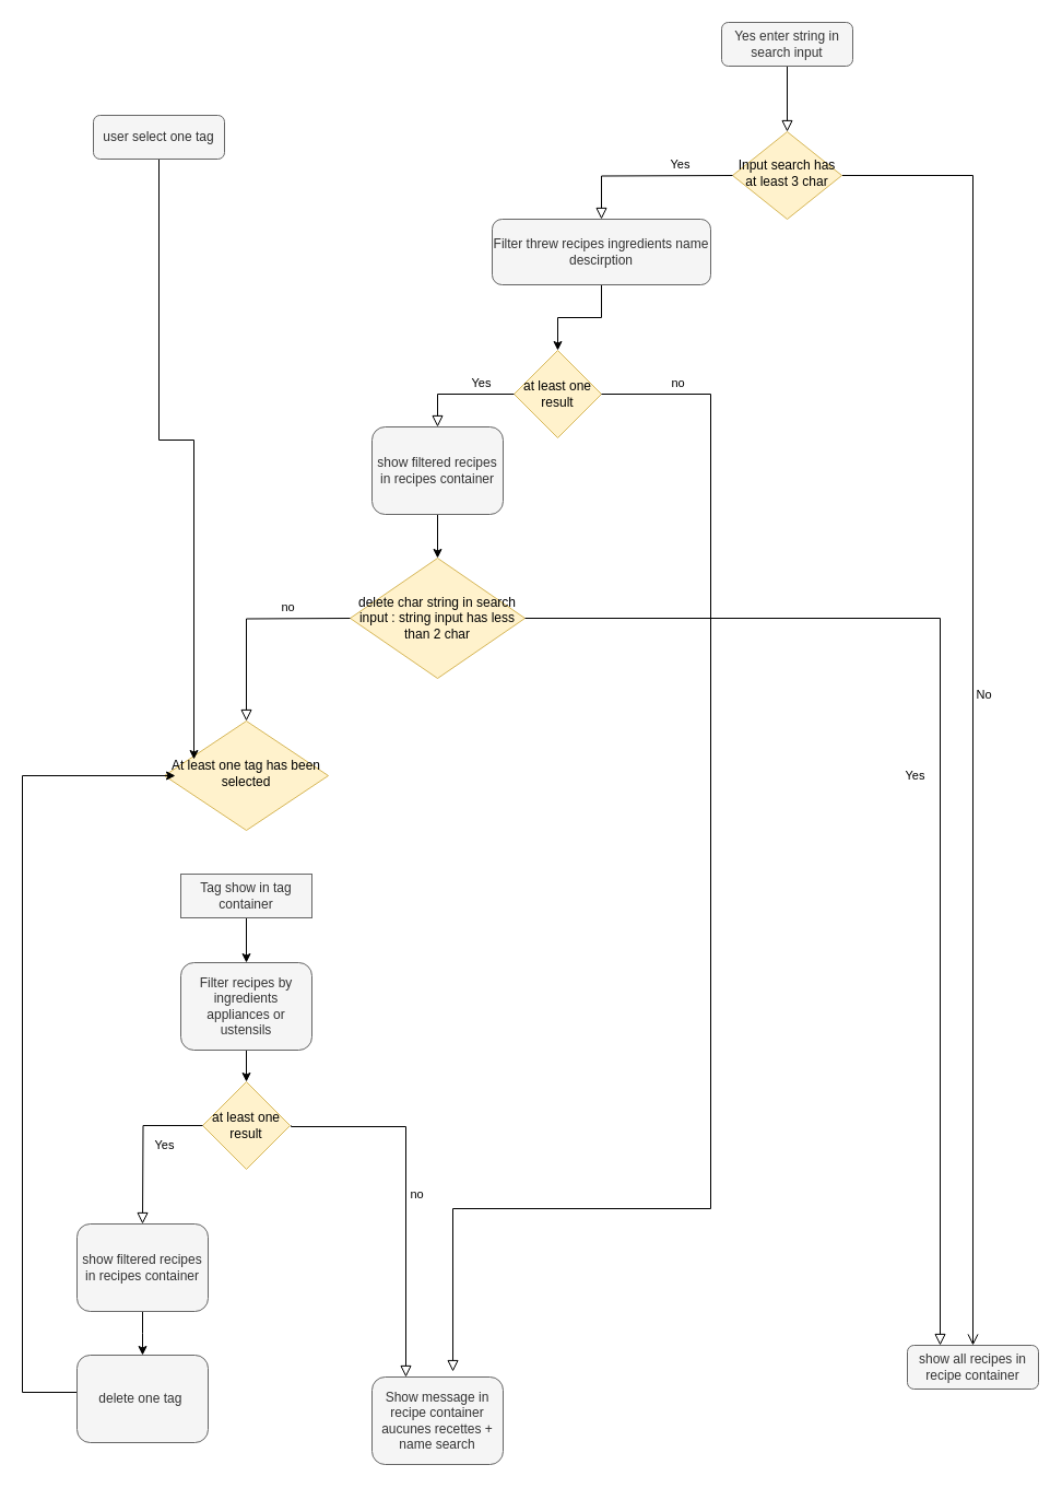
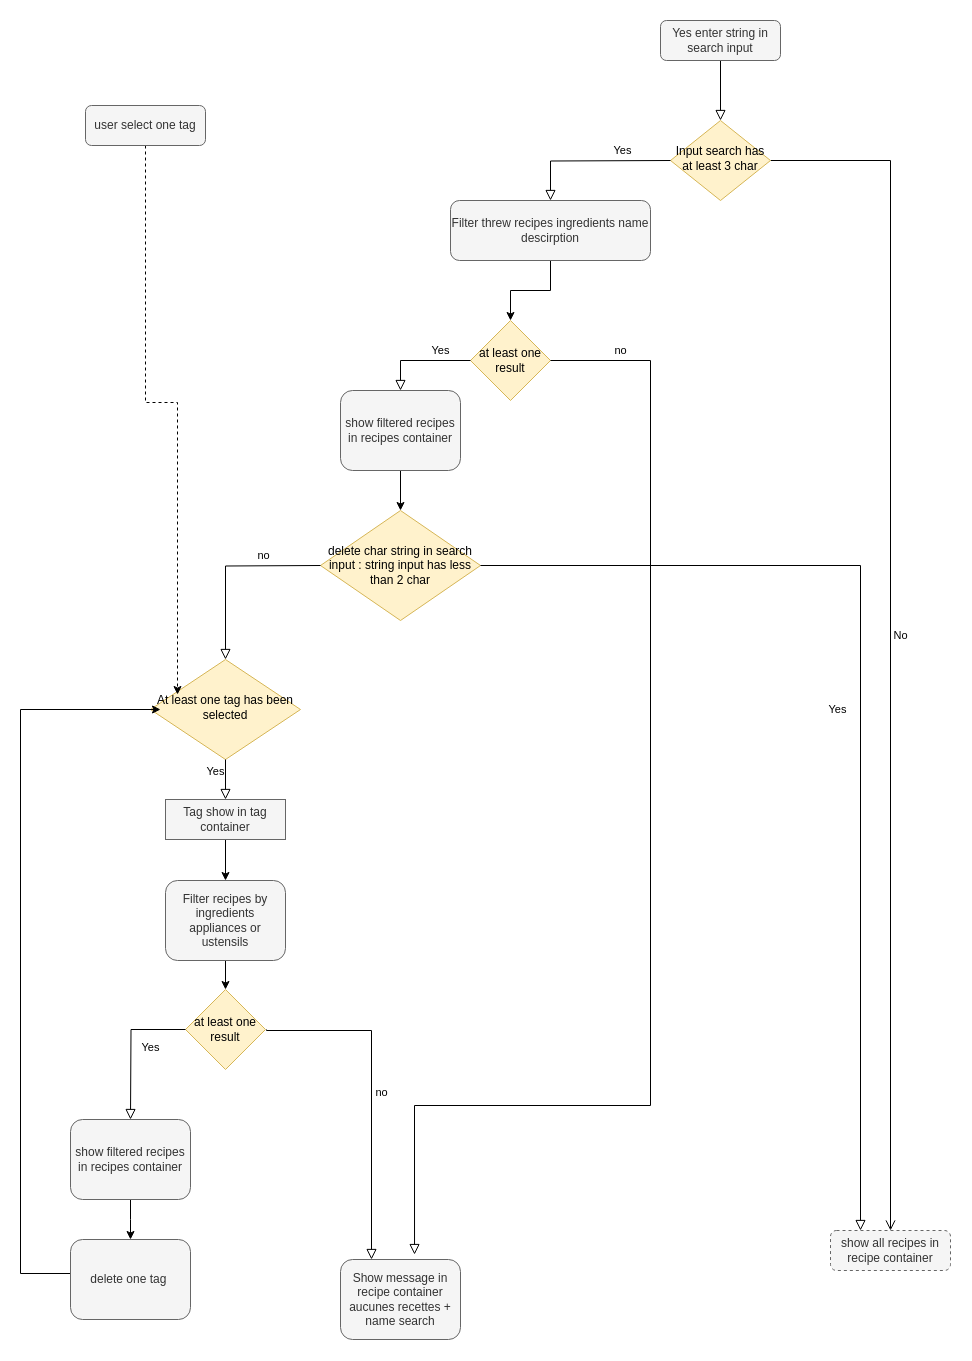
  <mxCell id="0" />
  <mxCell id="1" parent="0" />
  <mxCell id="2" value="" style="rounded=0;html=1;jettySize=auto;orthogonalLoop=1;fontSize=11;endArrow=block;endFill=0;endSize=8;strokeWidth=1;shadow=0;labelBackgroundColor=none;edgeStyle=orthogonalEdgeStyle;" parent="1" source="3" target="5" edge="1"><mxGeometry relative="1" as="geometry" /></mxCell>
  <mxCell id="3" value="Yes enter string in search input" style="rounded=1;whiteSpace=wrap;html=1;fontSize=12;glass=0;strokeWidth=1;shadow=0;fillColor=#f5f5f5;fontColor=#333333;strokeColor=#666666;" parent="1" vertex="1"><mxGeometry x="660" y="20" width="120" height="40" as="geometry" /></mxCell>
  <mxCell id="4" value="No" style="edgeStyle=orthogonalEdgeStyle;rounded=0;html=1;jettySize=auto;orthogonalLoop=1;fontSize=11;endArrow=open;endFill=0;endSize=8;strokeWidth=1;shadow=0;labelBackgroundColor=none;" parent="1" source="5" target="6" edge="1"><mxGeometry y="10" relative="1" as="geometry"><mxPoint as="offset" /></mxGeometry></mxCell>
  <mxCell id="5" value="Input search has at least 3 char" style="rhombus;whiteSpace=wrap;html=1;shadow=0;fontFamily=Helvetica;fontSize=12;align=center;strokeWidth=1;spacing=6;spacingTop=-4;fillColor=#fff2cc;strokeColor=#d6b656;" parent="1" vertex="1"><mxGeometry x="670" y="120" width="100" height="80" as="geometry" /></mxCell>
- <mxCell id="6" value="show all recipes in recipe container" style="rounded=1;whiteSpace=wrap;html=1;fontSize=12;glass=0;strokeWidth=1;shadow=0;fillColor=#f5f5f5;fontColor=#333333;strokeColor=#666666;" parent="1" vertex="1"><mxGeometry x="830" y="1230" width="120" height="40" as="geometry" /></mxCell>
+ <mxCell id="6" value="show all recipes in recipe container" style="rounded=1;whiteSpace=wrap;html=1;fontSize=12;glass=0;strokeWidth=1;shadow=0;fillColor=#f5f5f5;fontColor=#333333;strokeColor=#666666;dashed=1;" parent="1" vertex="1"><mxGeometry x="830" y="1230" width="120" height="40" as="geometry" /></mxCell>
  <mxCell id="7" value="At least one tag has been selected" style="rhombus;whiteSpace=wrap;html=1;shadow=0;fontFamily=Helvetica;fontSize=12;align=center;strokeWidth=1;spacing=6;spacingTop=-4;fillColor=#fff2cc;strokeColor=#d6b656;" parent="1" vertex="1"><mxGeometry x="150" y="659" width="150" height="100" as="geometry" /></mxCell>
  <mxCell id="8" value="" style="edgeStyle=orthogonalEdgeStyle;rounded=0;orthogonalLoop=1;jettySize=auto;html=1;" parent="1" source="9" target="13" edge="1"><mxGeometry relative="1" as="geometry" /></mxCell>
  <mxCell id="9" value="Tag show in tag container" style="whiteSpace=wrap;html=1;fontSize=12;glass=0;strokeWidth=1;shadow=0;fillColor=#f5f5f5;fontColor=#333333;strokeColor=#666666;rounded=0;" parent="1" vertex="1"><mxGeometry x="165" y="799" width="120" height="40" as="geometry" /></mxCell>
- <mxCell id="10" style="edgeStyle=orthogonalEdgeStyle;rounded=0;orthogonalLoop=1;jettySize=auto;html=1;exitX=0.5;exitY=1;exitDx=0;exitDy=0;entryX=0.18;entryY=0.35;entryDx=0;entryDy=0;entryPerimeter=0;" parent="1" source="11" target="7" edge="1"><mxGeometry relative="1" as="geometry"><mxPoint x="280" y="500" as="targetPoint" /></mxGeometry></mxCell>
+ <mxCell id="10" style="edgeStyle=orthogonalEdgeStyle;rounded=0;orthogonalLoop=1;jettySize=auto;html=1;exitX=0.5;exitY=1;exitDx=0;exitDy=0;entryX=0.18;entryY=0.35;entryDx=0;entryDy=0;entryPerimeter=0;dashed=1;" parent="1" source="11" target="7" edge="1"><mxGeometry relative="1" as="geometry"><mxPoint x="280" y="500" as="targetPoint" /></mxGeometry></mxCell>
  <mxCell id="11" value="user select one tag" style="rounded=1;whiteSpace=wrap;html=1;fontSize=12;glass=0;strokeWidth=1;shadow=0;fillColor=#f5f5f5;fontColor=#333333;strokeColor=#666666;" parent="1" vertex="1"><mxGeometry x="85" y="105" width="120" height="40" as="geometry" /></mxCell>
  <mxCell id="12" value="" style="edgeStyle=orthogonalEdgeStyle;rounded=0;orthogonalLoop=1;jettySize=auto;html=1;" parent="1" source="13" target="14" edge="1"><mxGeometry relative="1" as="geometry" /></mxCell>
  <mxCell id="13" value="Filter recipes by ingredients appliances or ustensils" style="rounded=1;whiteSpace=wrap;html=1;fontSize=12;glass=0;strokeWidth=1;shadow=0;fillColor=#f5f5f5;fontColor=#333333;strokeColor=#666666;" parent="1" vertex="1"><mxGeometry x="165" y="880" width="120" height="80" as="geometry" /></mxCell>
  <mxCell id="14" value="at least one result" style="rhombus;whiteSpace=wrap;html=1;fillColor=#fff2cc;strokeColor=#d6b656;" parent="1" vertex="1"><mxGeometry x="185" y="989" width="80" height="80" as="geometry" /></mxCell>
  <mxCell id="15" value="Yes" style="rounded=0;html=1;jettySize=auto;orthogonalLoop=1;fontSize=11;endArrow=block;endFill=0;endSize=8;strokeWidth=1;shadow=0;labelBackgroundColor=none;edgeStyle=orthogonalEdgeStyle;" parent="1" source="14" edge="1"><mxGeometry y="20" relative="1" as="geometry"><mxPoint as="offset" /><mxPoint x="455" y="1029" as="sourcePoint" /><mxPoint x="130" y="1119" as="targetPoint" /></mxGeometry></mxCell>
  <mxCell id="16" value="" style="edgeStyle=orthogonalEdgeStyle;rounded=0;orthogonalLoop=1;jettySize=auto;html=1;" parent="1" source="17" edge="1"><mxGeometry relative="1" as="geometry"><mxPoint x="130" y="1239" as="targetPoint" /></mxGeometry></mxCell>
  <mxCell id="17" value="show filtered recipes in recipes container" style="rounded=1;whiteSpace=wrap;html=1;fontSize=12;glass=0;strokeWidth=1;shadow=0;fillColor=#f5f5f5;fontColor=#333333;strokeColor=#666666;" parent="1" vertex="1"><mxGeometry x="70" y="1119" width="120" height="80" as="geometry" /></mxCell>
  <mxCell id="18" style="edgeStyle=orthogonalEdgeStyle;rounded=0;orthogonalLoop=1;jettySize=auto;html=1;entryX=0;entryY=0.5;entryDx=0;entryDy=0;exitX=0.017;exitY=0.425;exitDx=0;exitDy=0;exitPerimeter=0;" parent="1" source="19" edge="1"><mxGeometry relative="1" as="geometry"><mxPoint x="160" y="709" as="targetPoint" /><Array as="points"><mxPoint x="20" y="1273" /><mxPoint x="20" y="709" /></Array></mxGeometry></mxCell>
  <mxCell id="19" value="delete one tag&amp;nbsp;" style="rounded=1;whiteSpace=wrap;html=1;fontSize=12;glass=0;strokeWidth=1;shadow=0;fillColor=#f5f5f5;fontColor=#333333;strokeColor=#666666;" parent="1" vertex="1"><mxGeometry x="70" y="1239" width="120" height="80" as="geometry" /></mxCell>
  <mxCell id="20" value="no" style="edgeStyle=orthogonalEdgeStyle;rounded=0;html=1;jettySize=auto;orthogonalLoop=1;fontSize=11;endArrow=block;endFill=0;endSize=8;strokeWidth=1;shadow=0;labelBackgroundColor=none;" parent="1" edge="1"><mxGeometry y="10" relative="1" as="geometry"><mxPoint as="offset" /><mxPoint x="266" y="1029" as="sourcePoint" /><mxPoint x="371" y="1259" as="targetPoint" /><Array as="points"><mxPoint x="266" y="1030" /><mxPoint x="371" y="1030" /></Array></mxGeometry></mxCell>
  <mxCell id="21" value="Show message in recipe container aucunes recettes + name search" style="rounded=1;whiteSpace=wrap;html=1;fontSize=12;glass=0;strokeWidth=1;shadow=0;fillColor=#f5f5f5;fontColor=#333333;strokeColor=#666666;" parent="1" vertex="1"><mxGeometry x="340" y="1259" width="120" height="80" as="geometry" /></mxCell>
  <mxCell id="22" value="delete char string in search input : string input has less than 2 char" style="rhombus;whiteSpace=wrap;html=1;fillColor=#fff2cc;strokeColor=#d6b656;" parent="1" vertex="1"><mxGeometry x="320" y="510" width="160" height="110" as="geometry" /></mxCell>
  <mxCell id="23" value="Yes" style="rounded=0;html=1;jettySize=auto;orthogonalLoop=1;fontSize=11;endArrow=block;endFill=0;endSize=8;strokeWidth=1;shadow=0;labelBackgroundColor=none;edgeStyle=orthogonalEdgeStyle;exitX=1;exitY=0.5;exitDx=0;exitDy=0;entryX=0.25;entryY=0;entryDx=0;entryDy=0;" parent="1" source="22" target="6" edge="1"><mxGeometry x="0.003" y="-23" relative="1" as="geometry"><mxPoint as="offset" /><mxPoint x="985" y="1150" as="sourcePoint" /><mxPoint x="830" y="1300" as="targetPoint" /></mxGeometry></mxCell>
  <mxCell id="24" style="edgeStyle=orthogonalEdgeStyle;rounded=0;orthogonalLoop=1;jettySize=auto;html=1;entryX=0.5;entryY=0;entryDx=0;entryDy=0;" parent="1" source="25" target="26" edge="1"><mxGeometry relative="1" as="geometry" /></mxCell>
  <mxCell id="25" value="Filter threw recipes ingredients name descirption" style="rounded=1;whiteSpace=wrap;html=1;fontSize=12;glass=0;strokeWidth=1;shadow=0;fillColor=#f5f5f5;fontColor=#333333;strokeColor=#666666;" parent="1" vertex="1"><mxGeometry x="450" y="200" width="200" height="60" as="geometry" /></mxCell>
  <mxCell id="26" value="at least one result" style="rhombus;whiteSpace=wrap;html=1;fillColor=#fff2cc;strokeColor=#d6b656;" parent="1" vertex="1"><mxGeometry x="470" y="320" width="80" height="80" as="geometry" /></mxCell>
  <mxCell id="27" value="Yes" style="rounded=0;html=1;jettySize=auto;orthogonalLoop=1;fontSize=11;endArrow=block;endFill=0;endSize=8;strokeWidth=1;shadow=0;labelBackgroundColor=none;edgeStyle=orthogonalEdgeStyle;entryX=0.5;entryY=0;entryDx=0;entryDy=0;exitX=0;exitY=0.5;exitDx=0;exitDy=0;" parent="1" source="26" target="30" edge="1"><mxGeometry x="-0.396" y="-10" relative="1" as="geometry"><mxPoint as="offset" /><mxPoint x="420" y="360" as="sourcePoint" /><mxPoint x="355" y="450" as="targetPoint" /></mxGeometry></mxCell>
  <mxCell id="28" value="no" style="edgeStyle=orthogonalEdgeStyle;rounded=0;html=1;jettySize=auto;orthogonalLoop=1;fontSize=11;endArrow=block;endFill=0;endSize=8;strokeWidth=1;shadow=0;labelBackgroundColor=none;exitX=1;exitY=0.5;exitDx=0;exitDy=0;entryX=0.617;entryY=-0.062;entryDx=0;entryDy=0;entryPerimeter=0;" parent="1" source="26" target="21" edge="1"><mxGeometry x="-0.886" y="10" relative="1" as="geometry"><mxPoint as="offset" /><mxPoint x="450" y="520" as="sourcePoint" /><mxPoint x="750" y="685" as="targetPoint" /><Array as="points"><mxPoint x="650" y="360" /><mxPoint x="650" y="1105" /></Array></mxGeometry></mxCell>
  <mxCell id="29" style="edgeStyle=orthogonalEdgeStyle;rounded=0;orthogonalLoop=1;jettySize=auto;html=1;entryX=0.5;entryY=0;entryDx=0;entryDy=0;" parent="1" source="30" target="22" edge="1"><mxGeometry relative="1" as="geometry" /></mxCell>
  <mxCell id="30" value="show filtered recipes in recipes container" style="rounded=1;whiteSpace=wrap;html=1;fontSize=12;glass=0;strokeWidth=1;shadow=0;fillColor=#f5f5f5;fontColor=#333333;strokeColor=#666666;" parent="1" vertex="1"><mxGeometry x="340" y="390" width="120" height="80" as="geometry" /></mxCell>
+ <mxCell id="31" value="Yes" style="rounded=0;html=1;jettySize=auto;orthogonalLoop=1;fontSize=11;endArrow=block;endFill=0;endSize=8;strokeWidth=1;shadow=0;labelBackgroundColor=none;edgeStyle=orthogonalEdgeStyle;entryX=0.5;entryY=0;entryDx=0;entryDy=0;exitX=0.5;exitY=1;exitDx=0;exitDy=0;" parent="1" source="7" target="9" edge="1"><mxGeometry x="-0.396" y="-10" relative="1" as="geometry"><mxPoint as="offset" /><mxPoint x="170" y="760" as="sourcePoint" /><mxPoint x="100" y="790" as="targetPoint" /></mxGeometry></mxCell>
  <mxCell id="32" value="no" style="rounded=0;html=1;jettySize=auto;orthogonalLoop=1;fontSize=11;endArrow=block;endFill=0;endSize=8;strokeWidth=1;shadow=0;labelBackgroundColor=none;edgeStyle=orthogonalEdgeStyle;entryX=0.5;entryY=0;entryDx=0;entryDy=0;exitX=0;exitY=0.5;exitDx=0;exitDy=0;" parent="1" target="7" edge="1"><mxGeometry x="-0.396" y="-10" relative="1" as="geometry"><mxPoint as="offset" /><mxPoint x="320" y="565" as="sourcePoint" /><mxPoint x="250" y="595" as="targetPoint" /></mxGeometry></mxCell>
  <mxCell id="33" value="Yes" style="rounded=0;html=1;jettySize=auto;orthogonalLoop=1;fontSize=11;endArrow=block;endFill=0;endSize=8;strokeWidth=1;shadow=0;labelBackgroundColor=none;edgeStyle=orthogonalEdgeStyle;entryX=0.5;entryY=0;entryDx=0;entryDy=0;exitX=0;exitY=0.5;exitDx=0;exitDy=0;" parent="1" target="25" edge="1"><mxGeometry x="-0.396" y="-10" relative="1" as="geometry"><mxPoint as="offset" /><mxPoint x="670" y="160" as="sourcePoint" /><mxPoint x="600" y="190" as="targetPoint" /></mxGeometry></mxCell>
